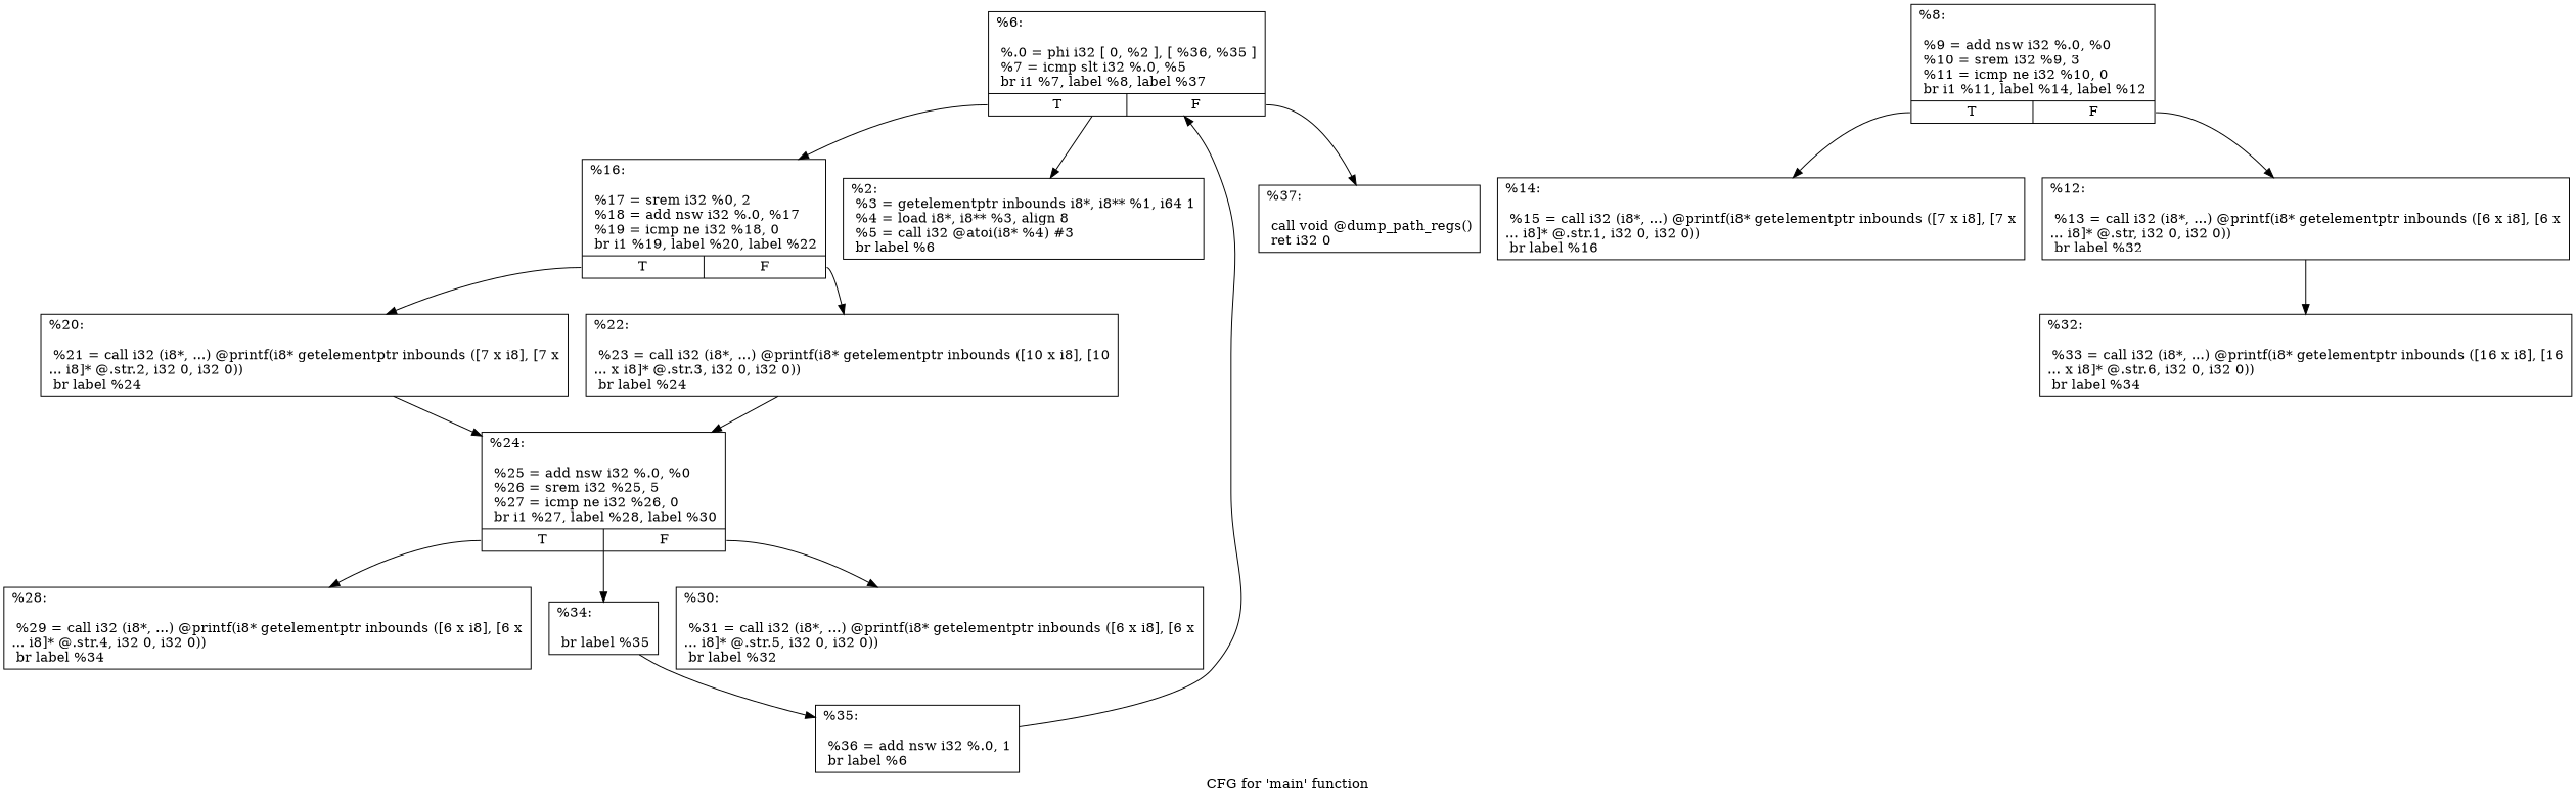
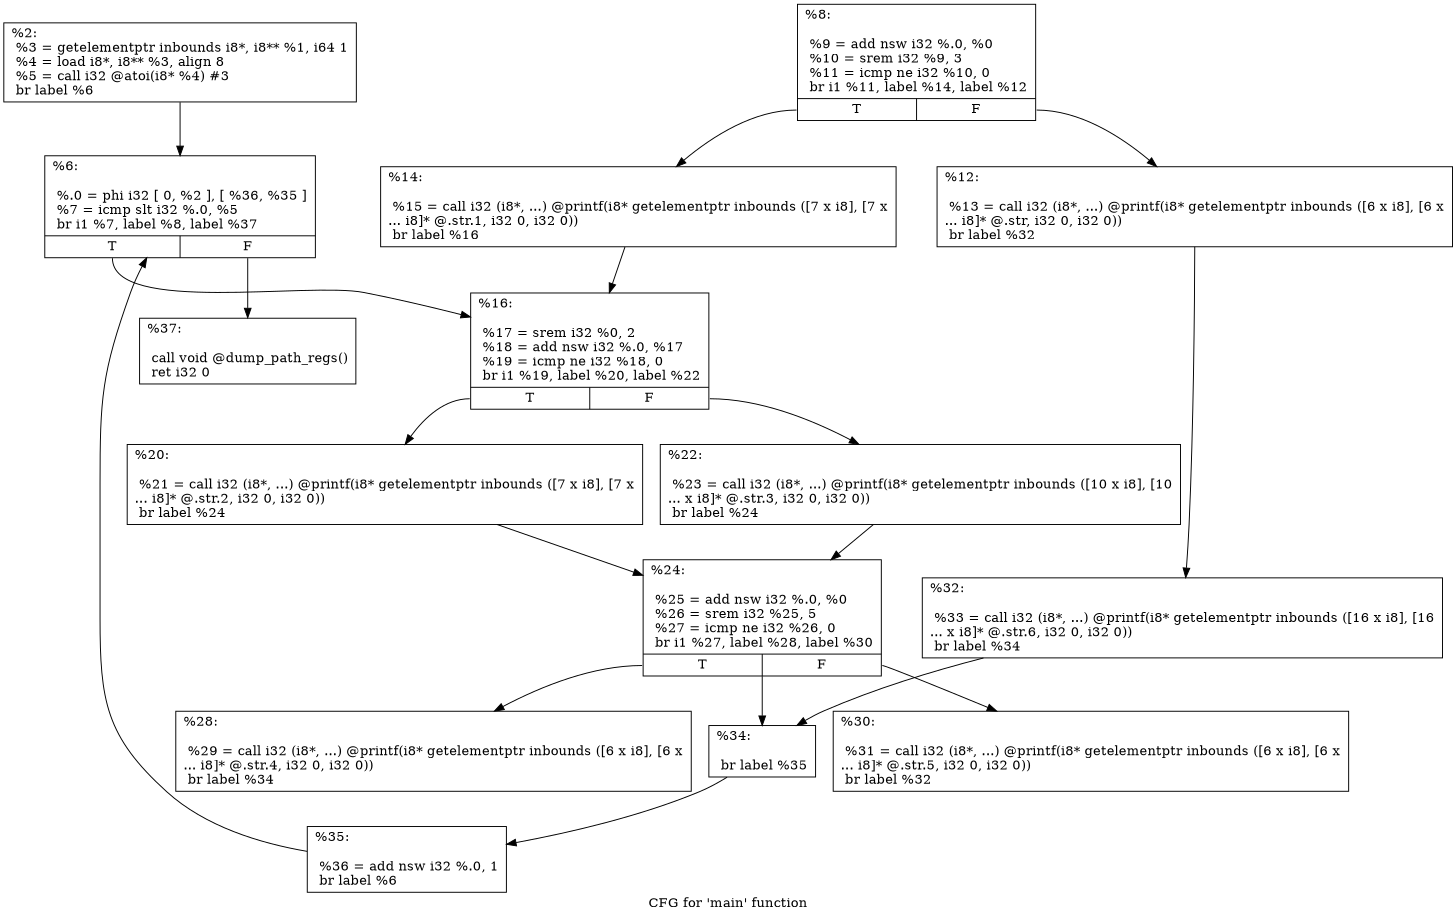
  digraph {
    label="CFG for 'main' function"
    node [shape=record]
    n1 [label="{%2:\l  %3 = getelementptr inbounds i8*, i8** %1, i64 1\l  %4 = load i8*, i8** %3, align 8\l  %5 = call i32 @atoi(i8* %4) #3\l  br label %6\l}"]
    n2 [label="{%6:\l\l  %.0 = phi i32 [ 0, %2 ], [ %36, %35 ]\l  %7 = icmp slt i32 %.0, %5\l  br i1 %7, label %8, label %37\l|{<s0>T|<s1>F}}"]
    n3 [label="{%37:\l\l  call void @dump_path_regs()\l  ret i32 0\l}"]
    n4 [label="{%16:\l\l  %17 = srem i32 %0, 2\l  %18 = add nsw i32 %.0, %17\l  %19 = icmp ne i32 %18, 0\l  br i1 %19, label %20, label %22\l|{<s0>T|<s1>F}}"]
    n5 [label="{%8:\l\l  %9 = add nsw i32 %.0, %0\l  %10 = srem i32 %9, 3\l  %11 = icmp ne i32 %10, 0\l  br i1 %11, label %14, label %12\l|{<s0>T|<s1>F}}"]
    n6 [label="{%14:\l\l  %15 = call i32 (i8*, ...) @printf(i8* getelementptr inbounds ([7 x i8], [7 x\l... i8]* @.str.1, i32 0, i32 0))\l  br label %16\l}"]
    n7 [label="{%12:\l\l  %13 = call i32 (i8*, ...) @printf(i8* getelementptr inbounds ([6 x i8], [6 x\l... i8]* @.str, i32 0, i32 0))\l  br label %32\l}"]
    n8 [label="{%32:\l\l  %33 = call i32 (i8*, ...) @printf(i8* getelementptr inbounds ([16 x i8], [16\l... x i8]* @.str.6, i32 0, i32 0))\l  br label %34\l}"]
    n9 [label="{%20:\l\l  %21 = call i32 (i8*, ...) @printf(i8* getelementptr inbounds ([7 x i8], [7 x\l... i8]* @.str.2, i32 0, i32 0))\l  br label %24\l}"]
    n10 [label="{%22:\l\l  %23 = call i32 (i8*, ...) @printf(i8* getelementptr inbounds ([10 x i8], [10\l... x i8]* @.str.3, i32 0, i32 0))\l  br label %24\l}"]
    n11 [label="{%34:\l\l  br label %35\l}"]
    n12 [label="{%35:\l\l  %36 = add nsw i32 %.0, 1\l  br label %6\l}"]
    n13 [label="{%24:\l\l  %25 = add nsw i32 %.0, %0\l  %26 = srem i32 %25, 5\l  %27 = icmp ne i32 %26, 0\l  br i1 %27, label %28, label %30\l|{<s0>T|<s1>F}}"]
    n14 [label="{%28:\l\l  %29 = call i32 (i8*, ...) @printf(i8* getelementptr inbounds ([6 x i8], [6 x\l... i8]* @.str.4, i32 0, i32 0))\l  br label %34\l}"]
    n15 [label="{%30:\l\l  %31 = call i32 (i8*, ...) @printf(i8* getelementptr inbounds ([6 x i8], [6 x\l... i8]* @.str.5, i32 0, i32 0))\l  br label %32\l}"]
-   n2 -> n1
+   n1 -> n2
    n2 -> n3 [tailport=s1]
    n2 -> n4 [tailport=s0]
    n4 -> n9 [tailport=s0]
    n4 -> n10 [tailport=s1]
    n5 -> n6 [tailport=s0]
    n5 -> n7 [tailport=s1]
+   n6 -> n4
    n7 -> n8
+   n8 -> n11
    n9 -> n13
    n10 -> n13
    n11 -> n12
    n12 -> n2
    n13 -> n11
    n13 -> n14 [tailport=s0]
    n13 -> n15 [tailport=s1]
  }
